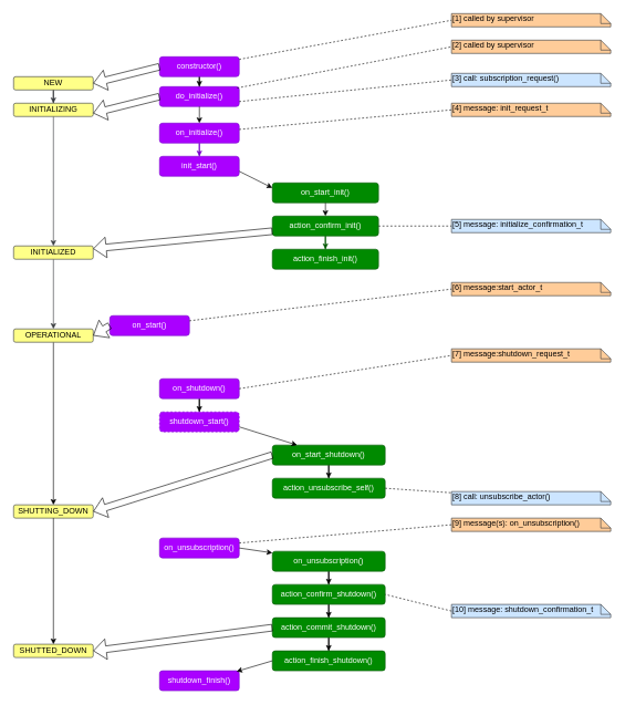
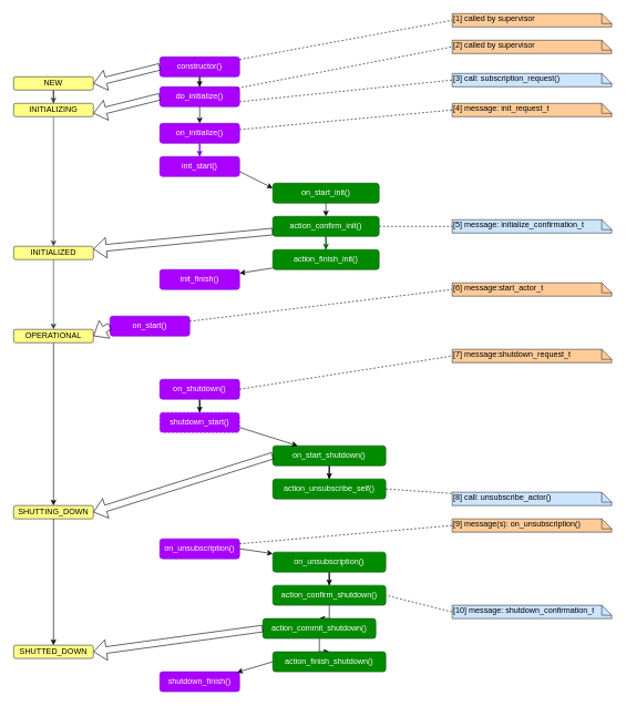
  <mxCell id="0" />
  <mxCell id="1" parent="0" />
  <mxCell id="2" value="" style="edgeStyle=orthogonalEdgeStyle;rounded=0;orthogonalLoop=1;jettySize=auto;html=1;fillColor=#ffff88;strokeColor=#36393d;" parent="1" source="3" target="5" edge="1"><mxGeometry relative="1" as="geometry" /></mxCell>
  <mxCell id="3" value="NEW" style="rounded=1;whiteSpace=wrap;html=1;fillColor=#ffff88;strokeColor=#36393d;" parent="1" vertex="1"><mxGeometry x="20" y="115" width="120" height="20" as="geometry" /></mxCell>
  <mxCell id="4" value="" style="edgeStyle=orthogonalEdgeStyle;rounded=0;orthogonalLoop=1;jettySize=auto;html=1;fillColor=#ffff88;strokeColor=#36393d;" parent="1" source="5" target="7" edge="1"><mxGeometry relative="1" as="geometry" /></mxCell>
  <mxCell id="5" value="&lt;div&gt;INITIALIZING&lt;/div&gt;" style="rounded=1;whiteSpace=wrap;html=1;fillColor=#ffff88;strokeColor=#36393d;" parent="1" vertex="1"><mxGeometry x="20" y="155" width="120" height="20" as="geometry" /></mxCell>
  <mxCell id="6" value="" style="edgeStyle=orthogonalEdgeStyle;rounded=0;orthogonalLoop=1;jettySize=auto;html=1;fillColor=#ffff88;strokeColor=#36393d;" parent="1" source="7" target="9" edge="1"><mxGeometry relative="1" as="geometry" /></mxCell>
  <mxCell id="7" value="INITIALIZED" style="rounded=1;whiteSpace=wrap;html=1;fillColor=#ffff88;strokeColor=#36393d;" parent="1" vertex="1"><mxGeometry x="20" y="370" width="120" height="20" as="geometry" /></mxCell>
  <mxCell id="8" value="" style="edgeStyle=orthogonalEdgeStyle;rounded=0;orthogonalLoop=1;jettySize=auto;html=1;entryX=0.5;entryY=0;entryDx=0;entryDy=0;" parent="1" source="9" target="10" edge="1"><mxGeometry relative="1" as="geometry"><mxPoint x="80" y="595" as="targetPoint" /></mxGeometry></mxCell>
  <mxCell id="9" value="OPERATIONAL" style="rounded=1;whiteSpace=wrap;html=1;fillColor=#ffff88;strokeColor=#36393d;" parent="1" vertex="1"><mxGeometry x="20" y="495" width="120" height="20" as="geometry" /></mxCell>
  <mxCell id="10" value="SHUTTING_DOWN" style="rounded=1;whiteSpace=wrap;html=1;fillColor=#ffff88;strokeColor=#36393d;" parent="1" vertex="1"><mxGeometry x="20" y="760" width="120" height="20" as="geometry" /></mxCell>
  <mxCell id="11" value="&lt;div&gt;SHUTTED_DOWN&lt;/div&gt;" style="rounded=1;whiteSpace=wrap;html=1;fillColor=#ffff88;strokeColor=#36393d;" parent="1" vertex="1"><mxGeometry x="20" y="970" width="120" height="20" as="geometry" /></mxCell>
  <mxCell id="12" value="[1] called by supervisor" style="shape=note;whiteSpace=wrap;html=1;size=15;verticalAlign=top;align=left;spacingTop=-6;fillColor=#ffcc99;strokeColor=#36393d;" parent="1" vertex="1"><mxGeometry x="680" y="20" width="240" height="20" as="geometry" /></mxCell>
  <mxCell id="13" value="&lt;div&gt;[2] called by supervisor&lt;br&gt;&lt;/div&gt;" style="shape=note;whiteSpace=wrap;html=1;size=15;verticalAlign=top;align=left;spacingTop=-6;fillColor=#ffcc99;strokeColor=#36393d;" parent="1" vertex="1"><mxGeometry x="680" y="60" width="240" height="20" as="geometry" /></mxCell>
  <mxCell id="14" value="[3] call: subscription_request()" style="shape=note;whiteSpace=wrap;html=1;size=15;verticalAlign=top;align=left;spacingTop=-6;fillColor=#cce5ff;strokeColor=#36393d;" parent="1" vertex="1"><mxGeometry x="680" y="110" width="240" height="20" as="geometry" /></mxCell>
  <mxCell id="15" value="[4] message: init_request_t" style="shape=note;whiteSpace=wrap;html=1;size=15;verticalAlign=top;align=left;spacingTop=-6;fillColor=#ffcc99;strokeColor=#36393d;" parent="1" vertex="1"><mxGeometry x="680" y="155" width="240" height="20" as="geometry" /></mxCell>
  <mxCell id="16" value="[5] message: initialize_confirmation_t" style="shape=note;whiteSpace=wrap;html=1;size=15;verticalAlign=top;align=left;spacingTop=-6;fillColor=#cce5ff;strokeColor=#36393d;" parent="1" vertex="1"><mxGeometry x="680" y="330" width="240" height="20" as="geometry" /></mxCell>
  <mxCell id="17" value="[6] message:start_actor_t" style="shape=note;whiteSpace=wrap;html=1;size=15;verticalAlign=top;align=left;spacingTop=-6;fillColor=#ffcc99;strokeColor=#36393d;" parent="1" vertex="1"><mxGeometry x="680" y="425" width="240" height="20" as="geometry" /></mxCell>
  <mxCell id="18" value="[7] message:shutdown_request_t" style="shape=note;whiteSpace=wrap;html=1;size=15;verticalAlign=top;align=left;spacingTop=-6;fillColor=#ffcc99;strokeColor=#36393d;" parent="1" vertex="1"><mxGeometry x="680" y="525" width="240" height="20" as="geometry" /></mxCell>
  <mxCell id="19" value="[8] call: unsubscribe_actor()" style="shape=note;whiteSpace=wrap;html=1;size=15;verticalAlign=top;align=left;spacingTop=-6;fillColor=#cce5ff;strokeColor=#36393d;" parent="1" vertex="1"><mxGeometry x="680" y="740" width="240" height="20" as="geometry" /></mxCell>
  <mxCell id="20" value="[9] message(s): on_unsubscription()" style="shape=note;whiteSpace=wrap;html=1;size=15;verticalAlign=top;align=left;spacingTop=-6;fillColor=#ffcc99;strokeColor=#36393d;" parent="1" vertex="1"><mxGeometry x="680" y="780" width="240" height="20" as="geometry" /></mxCell>
  <mxCell id="21" value="[10] message: shutdown_confirmation_t" style="shape=note;whiteSpace=wrap;html=1;size=15;verticalAlign=top;align=left;spacingTop=-6;fillColor=#cce5ff;strokeColor=#36393d;" parent="1" vertex="1"><mxGeometry x="680" y="910" width="240" height="20" as="geometry" /></mxCell>
  <mxCell id="22" value="" style="edgeStyle=orthogonalEdgeStyle;rounded=0;orthogonalLoop=1;jettySize=auto;html=1;fillColor=#aa00ff;strokeColor=#7700CC;" parent="1" source="23" target="27" edge="1"><mxGeometry relative="1" as="geometry" /></mxCell>
  <mxCell id="23" value="on_initialize()" style="rounded=1;whiteSpace=wrap;html=1;fillColor=#aa00ff;strokeColor=#7700CC;fontColor=#ffffff;" parent="1" vertex="1"><mxGeometry x="240" y="185" width="120" height="30" as="geometry" /></mxCell>
  <mxCell id="24" value="" style="edgeStyle=orthogonalEdgeStyle;rounded=0;orthogonalLoop=1;jettySize=auto;html=1;" parent="1" source="25" target="26" edge="1"><mxGeometry relative="1" as="geometry" /></mxCell>
  <mxCell id="25" value="&lt;div&gt;constructor()&lt;/div&gt;" style="rounded=1;whiteSpace=wrap;html=1;fillColor=#aa00ff;strokeColor=#7700CC;fontColor=#ffffff;" parent="1" vertex="1"><mxGeometry x="240" y="85" width="120" height="30" as="geometry" /></mxCell>
  <mxCell id="26" value="&lt;div&gt;do_initialize()&lt;/div&gt;" style="rounded=1;whiteSpace=wrap;html=1;fillColor=#aa00ff;strokeColor=#7700CC;fontColor=#ffffff;" parent="1" vertex="1"><mxGeometry x="240" y="130" width="120" height="30" as="geometry" /></mxCell>
  <mxCell id="27" value="&lt;div&gt;init_start()&lt;/div&gt;" style="rounded=1;whiteSpace=wrap;html=1;fillColor=#aa00ff;strokeColor=#7700CC;fontColor=#ffffff;" parent="1" vertex="1"><mxGeometry x="240" y="235" width="120" height="30" as="geometry" /></mxCell>
+ <mxCell id="28" value="init_finish()" style="rounded=1;whiteSpace=wrap;html=1;fillColor=#aa00ff;strokeColor=#7700CC;fontColor=#ffffff;" parent="1" vertex="1"><mxGeometry x="240" y="405" width="120" height="30" as="geometry" /></mxCell>
  <mxCell id="29" value="&lt;div&gt;on_start()&lt;/div&gt;" style="rounded=1;whiteSpace=wrap;html=1;fillColor=#aa00ff;strokeColor=#7700CC;fontColor=#ffffff;" parent="1" vertex="1"><mxGeometry x="165" y="475" width="120" height="30" as="geometry" /></mxCell>
  <mxCell id="30" value="" style="edgeStyle=orthogonalEdgeStyle;rounded=0;orthogonalLoop=1;jettySize=auto;html=1;" parent="1" source="31" target="32" edge="1"><mxGeometry relative="1" as="geometry" /></mxCell>
  <mxCell id="31" value="&lt;div&gt;on_shutdown()&lt;/div&gt;" style="rounded=1;whiteSpace=wrap;html=1;fillColor=#aa00ff;strokeColor=#7700CC;fontColor=#ffffff;" parent="1" vertex="1"><mxGeometry x="240" y="570" width="120" height="30" as="geometry" /></mxCell>
  <mxCell id="32" value="shutdown_start()" style="rounded=1;whiteSpace=wrap;html=1;fillColor=#aa00ff;strokeColor=#7700CC;fontColor=#ffffff;dashed=1;" parent="1" vertex="1"><mxGeometry x="240" y="620" width="120" height="30" as="geometry" /></mxCell>
  <mxCell id="33" value="shutdown_finish()" style="rounded=1;whiteSpace=wrap;html=1;fillColor=#aa00ff;strokeColor=#7700CC;fontColor=#ffffff;" parent="1" vertex="1"><mxGeometry x="240" y="1010" width="120" height="30" as="geometry" /></mxCell>
  <mxCell id="34" value="" style="edgeStyle=orthogonalEdgeStyle;rounded=0;orthogonalLoop=1;jettySize=auto;html=1;fillColor=#008a00;strokeColor=#005700;exitX=0.5;exitY=1;exitDx=0;exitDy=0;" parent="1" source="36" target="37" edge="1"><mxGeometry relative="1" as="geometry"><mxPoint x="460" y="355" as="sourcePoint" /><mxPoint x="460" y="375" as="targetPoint" /><Array as="points" /></mxGeometry></mxCell>
  <mxCell id="35" value="on_start_init()" style="rounded=1;whiteSpace=wrap;html=1;fillColor=#008a00;strokeColor=#005700;fontColor=#ffffff;" parent="1" vertex="1"><mxGeometry x="410" y="275" width="160" height="30" as="geometry" /></mxCell>
  <mxCell id="36" value="action_confirm_init()" style="rounded=1;whiteSpace=wrap;html=1;fillColor=#008a00;strokeColor=#005700;fontColor=#ffffff;" parent="1" vertex="1"><mxGeometry x="410" y="325" width="160" height="30" as="geometry" /></mxCell>
  <mxCell id="37" value="action_finish_init()" style="rounded=1;whiteSpace=wrap;html=1;fillColor=#008a00;strokeColor=#005700;fontColor=#ffffff;" parent="1" vertex="1"><mxGeometry x="410" y="375" width="160" height="30" as="geometry" /></mxCell>
  <mxCell id="38" value="" style="edgeStyle=orthogonalEdgeStyle;rounded=0;orthogonalLoop=1;jettySize=auto;html=1;" parent="1" source="39" target="40" edge="1"><mxGeometry relative="1" as="geometry" /></mxCell>
  <mxCell id="39" value="&lt;div&gt;on_start_shutdown()&lt;/div&gt;" style="rounded=1;whiteSpace=wrap;html=1;fillColor=#008a00;strokeColor=#005700;fontColor=#ffffff;" parent="1" vertex="1"><mxGeometry x="410" y="670" width="170" height="30" as="geometry" /></mxCell>
  <mxCell id="40" value="&lt;div&gt;action_unsubscribe_self()&lt;/div&gt;" style="rounded=1;whiteSpace=wrap;html=1;fillColor=#008a00;strokeColor=#005700;fontColor=#ffffff;" parent="1" vertex="1"><mxGeometry x="410" y="720" width="170" height="30" as="geometry" /></mxCell>
  <mxCell id="41" value="" style="edgeStyle=orthogonalEdgeStyle;rounded=0;orthogonalLoop=1;jettySize=auto;html=1;" parent="1" source="42" target="44" edge="1"><mxGeometry relative="1" as="geometry" /></mxCell>
  <mxCell id="42" value="on_unsubscription()" style="rounded=1;whiteSpace=wrap;html=1;fillColor=#008a00;strokeColor=#005700;fontColor=#ffffff;" parent="1" vertex="1"><mxGeometry x="410" y="830" width="170" height="30" as="geometry" /></mxCell>
  <mxCell id="43" value="" style="edgeStyle=orthogonalEdgeStyle;rounded=0;orthogonalLoop=1;jettySize=auto;html=1;" parent="1" source="44" target="46" edge="1"><mxGeometry relative="1" as="geometry" /></mxCell>
  <mxCell id="44" value="action_confirm_shutdown()" style="rounded=1;whiteSpace=wrap;html=1;fillColor=#008a00;strokeColor=#005700;fontColor=#ffffff;" parent="1" vertex="1"><mxGeometry x="410" y="880" width="170" height="30" as="geometry" /></mxCell>
  <mxCell id="45" value="" style="edgeStyle=orthogonalEdgeStyle;rounded=0;orthogonalLoop=1;jettySize=auto;html=1;" parent="1" source="46" target="47" edge="1"><mxGeometry relative="1" as="geometry" /></mxCell>
- <mxCell id="46" value="action_commit_shutdown()" style="rounded=1;whiteSpace=wrap;html=1;fillColor=#008a00;strokeColor=#005700;fontColor=#ffffff;" parent="1" vertex="1"><mxGeometry x="410" y="930" width="170" height="30" as="geometry" /></mxCell>
+ <mxCell id="46" value="action_commit_shutdown()" style="rounded=1;whiteSpace=wrap;html=1;fillColor=#008a00;strokeColor=#005700;fontColor=#ffffff;" parent="1" vertex="1"><mxGeometry x="395" y="930" width="170" height="30" as="geometry" /></mxCell>
  <mxCell id="47" value="action_finish_shutdown()" style="rounded=1;whiteSpace=wrap;html=1;fillColor=#008a00;strokeColor=#005700;fontColor=#ffffff;" parent="1" vertex="1"><mxGeometry x="410" y="980" width="170" height="30" as="geometry" /></mxCell>
  <mxCell id="48" value="" style="endArrow=classic;html=1;exitX=1;exitY=0.75;exitDx=0;exitDy=0;entryX=0;entryY=0.25;entryDx=0;entryDy=0;" parent="1" source="27" target="35" edge="1"><mxGeometry width="50" height="50" relative="1" as="geometry"><mxPoint x="-230" y="610" as="sourcePoint" /><mxPoint x="467.143" y="295" as="targetPoint" /></mxGeometry></mxCell>
  <mxCell id="49" value="" style="endArrow=classic;html=1;exitX=0.5;exitY=1;exitDx=0;exitDy=0;entryX=0.5;entryY=0;entryDx=0;entryDy=0;" parent="1" source="26" target="23" edge="1"><mxGeometry width="50" height="50" relative="1" as="geometry"><mxPoint x="-230" y="625" as="sourcePoint" /><mxPoint x="-180" y="575" as="targetPoint" /></mxGeometry></mxCell>
  <mxCell id="50" value="" style="endArrow=none;dashed=1;html=1;entryX=0;entryY=0.5;entryDx=0;entryDy=0;entryPerimeter=0;exitX=0.975;exitY=0.067;exitDx=0;exitDy=0;exitPerimeter=0;" parent="1" source="26" target="13" edge="1"><mxGeometry width="50" height="50" relative="1" as="geometry"><mxPoint x="495" y="110" as="sourcePoint" /><mxPoint x="545" y="60" as="targetPoint" /></mxGeometry></mxCell>
  <mxCell id="51" value="" style="shape=flexArrow;endArrow=classic;html=1;exitX=0;exitY=0.5;exitDx=0;exitDy=0;entryX=1;entryY=0.5;entryDx=0;entryDy=0;" parent="1" source="25" target="3" edge="1"><mxGeometry width="50" height="50" relative="1" as="geometry"><mxPoint x="-220" y="675" as="sourcePoint" /><mxPoint x="-170" y="625" as="targetPoint" /></mxGeometry></mxCell>
  <mxCell id="52" value="" style="shape=flexArrow;endArrow=classic;html=1;exitX=0;exitY=0.5;exitDx=0;exitDy=0;entryX=1;entryY=0.75;entryDx=0;entryDy=0;" parent="1" source="26" target="5" edge="1"><mxGeometry width="50" height="50" relative="1" as="geometry"><mxPoint x="-220" y="675" as="sourcePoint" /><mxPoint x="-170" y="625" as="targetPoint" /></mxGeometry></mxCell>
  <mxCell id="53" value="" style="endArrow=none;dashed=1;html=1;entryX=0;entryY=0.5;entryDx=0;entryDy=0;entryPerimeter=0;" parent="1" source="25" target="12" edge="1"><mxGeometry width="50" height="50" relative="1" as="geometry"><mxPoint x="460" y="40" as="sourcePoint" /><mxPoint x="510" y="-10" as="targetPoint" /></mxGeometry></mxCell>
  <mxCell id="54" value="" style="endArrow=none;dashed=1;html=1;entryX=0;entryY=0.5;entryDx=0;entryDy=0;entryPerimeter=0;exitX=1;exitY=0.75;exitDx=0;exitDy=0;" parent="1" source="26" target="14" edge="1"><mxGeometry width="50" height="50" relative="1" as="geometry"><mxPoint x="80" y="770" as="sourcePoint" /><mxPoint x="130" y="720" as="targetPoint" /></mxGeometry></mxCell>
  <mxCell id="55" value="" style="endArrow=none;dashed=1;html=1;entryX=0;entryY=0.5;entryDx=0;entryDy=0;entryPerimeter=0;" parent="1" source="23" target="15" edge="1"><mxGeometry width="50" height="50" relative="1" as="geometry"><mxPoint x="20" y="785" as="sourcePoint" /><mxPoint x="510" y="120" as="targetPoint" /></mxGeometry></mxCell>
  <mxCell id="56" value="" style="shape=flexArrow;endArrow=classic;html=1;" parent="1" source="36" target="7" edge="1"><mxGeometry width="50" height="50" relative="1" as="geometry"><mxPoint x="250" y="155" as="sourcePoint" /><mxPoint x="150" y="180" as="targetPoint" /></mxGeometry></mxCell>
+ <mxCell id="57" value="" style="endArrow=classic;html=1;" parent="1" source="37" target="28" edge="1"><mxGeometry width="50" height="50" relative="1" as="geometry"><mxPoint x="20" y="785" as="sourcePoint" /><mxPoint x="70" y="735" as="targetPoint" /></mxGeometry></mxCell>
  <mxCell id="58" value="" style="endArrow=classic;html=1;" parent="1" source="35" target="36" edge="1"><mxGeometry width="50" height="50" relative="1" as="geometry"><mxPoint x="20" y="785" as="sourcePoint" /><mxPoint x="70" y="735" as="targetPoint" /></mxGeometry></mxCell>
  <mxCell id="59" value="" style="endArrow=none;dashed=1;html=1;" parent="1" source="36" target="16" edge="1"><mxGeometry width="50" height="50" relative="1" as="geometry"><mxPoint x="20" y="770" as="sourcePoint" /><mxPoint x="70" y="720" as="targetPoint" /></mxGeometry></mxCell>
  <mxCell id="60" value="" style="shape=flexArrow;endArrow=classic;html=1;entryX=1;entryY=0.5;entryDx=0;entryDy=0;exitX=0;exitY=0.5;exitDx=0;exitDy=0;" parent="1" source="29" target="9" edge="1"><mxGeometry width="50" height="50" relative="1" as="geometry"><mxPoint x="20" y="770" as="sourcePoint" /><mxPoint x="70" y="720" as="targetPoint" /></mxGeometry></mxCell>
  <mxCell id="61" value="" style="endArrow=none;dashed=1;html=1;entryX=0;entryY=0.5;entryDx=0;entryDy=0;entryPerimeter=0;" parent="1" source="29" target="17" edge="1"><mxGeometry width="50" height="50" relative="1" as="geometry"><mxPoint x="20" y="770" as="sourcePoint" /><mxPoint x="70" y="720" as="targetPoint" /></mxGeometry></mxCell>
  <mxCell id="62" value="" style="shape=flexArrow;endArrow=classic;html=1;exitX=0;exitY=0.5;exitDx=0;exitDy=0;entryX=1;entryY=0.5;entryDx=0;entryDy=0;" parent="1" source="39" target="10" edge="1"><mxGeometry width="50" height="50" relative="1" as="geometry"><mxPoint x="10" y="840" as="sourcePoint" /><mxPoint x="60" y="790" as="targetPoint" /></mxGeometry></mxCell>
  <mxCell id="63" value="" style="endArrow=classic;html=1;exitX=0.5;exitY=1;exitDx=0;exitDy=0;entryX=0.5;entryY=0;entryDx=0;entryDy=0;" parent="1" source="10" target="11" edge="1"><mxGeometry width="50" height="50" relative="1" as="geometry"><mxPoint x="20" y="920" as="sourcePoint" /><mxPoint x="70" y="870" as="targetPoint" /></mxGeometry></mxCell>
  <mxCell id="64" value="" style="endArrow=none;dashed=1;html=1;entryX=0;entryY=0.5;entryDx=0;entryDy=0;entryPerimeter=0;exitX=1;exitY=0.5;exitDx=0;exitDy=0;" parent="1" source="31" target="18" edge="1"><mxGeometry width="50" height="50" relative="1" as="geometry"><mxPoint x="20" y="850" as="sourcePoint" /><mxPoint x="70" y="800" as="targetPoint" /></mxGeometry></mxCell>
  <mxCell id="65" value="" style="endArrow=classic;html=1;exitX=1;exitY=0.75;exitDx=0;exitDy=0;" parent="1" source="32" target="39" edge="1"><mxGeometry width="50" height="50" relative="1" as="geometry"><mxPoint x="20" y="850" as="sourcePoint" /><mxPoint x="70" y="800" as="targetPoint" /></mxGeometry></mxCell>
  <mxCell id="66" style="edgeStyle=orthogonalEdgeStyle;rounded=0;orthogonalLoop=1;jettySize=auto;html=1;exitX=0.5;exitY=1;exitDx=0;exitDy=0;exitPerimeter=0;" parent="1" source="16" target="16" edge="1"><mxGeometry relative="1" as="geometry" /></mxCell>
  <mxCell id="67" value="on_unsubscription()" style="rounded=1;whiteSpace=wrap;html=1;fillColor=#aa00ff;strokeColor=#7700CC;fontColor=#ffffff;" parent="1" vertex="1"><mxGeometry x="240" y="810" width="120" height="30" as="geometry" /></mxCell>
  <mxCell id="68" value="" style="endArrow=none;dashed=1;html=1;exitX=1;exitY=0.5;exitDx=0;exitDy=0;" parent="1" source="40" target="19" edge="1"><mxGeometry width="50" height="50" relative="1" as="geometry"><mxPoint x="20" y="1030" as="sourcePoint" /><mxPoint x="70" y="980" as="targetPoint" /></mxGeometry></mxCell>
  <mxCell id="69" value="" style="endArrow=none;dashed=1;html=1;entryX=0;entryY=0.5;entryDx=0;entryDy=0;entryPerimeter=0;exitX=1;exitY=0.25;exitDx=0;exitDy=0;" parent="1" source="67" target="20" edge="1"><mxGeometry width="50" height="50" relative="1" as="geometry"><mxPoint x="20" y="1030" as="sourcePoint" /><mxPoint x="70" y="980" as="targetPoint" /></mxGeometry></mxCell>
  <mxCell id="70" value="" style="endArrow=classic;html=1;exitX=1;exitY=0.5;exitDx=0;exitDy=0;" parent="1" source="67" target="42" edge="1"><mxGeometry width="50" height="50" relative="1" as="geometry"><mxPoint x="20" y="1030" as="sourcePoint" /><mxPoint x="70" y="980" as="targetPoint" /></mxGeometry></mxCell>
  <mxCell id="71" value="" style="endArrow=none;dashed=1;html=1;entryX=1;entryY=0.5;entryDx=0;entryDy=0;exitX=0;exitY=0.5;exitDx=0;exitDy=0;exitPerimeter=0;" parent="1" source="21" target="44" edge="1"><mxGeometry width="50" height="50" relative="1" as="geometry"><mxPoint x="20" y="1000" as="sourcePoint" /><mxPoint x="70" y="950" as="targetPoint" /></mxGeometry></mxCell>
  <mxCell id="72" value="" style="shape=flexArrow;endArrow=classic;html=1;exitX=0;exitY=0.5;exitDx=0;exitDy=0;entryX=1;entryY=0.5;entryDx=0;entryDy=0;" parent="1" source="46" target="11" edge="1"><mxGeometry width="50" height="50" relative="1" as="geometry"><mxPoint x="20" y="1060" as="sourcePoint" /><mxPoint x="70" y="1010" as="targetPoint" /></mxGeometry></mxCell>
  <mxCell id="73" value="" style="endArrow=classic;html=1;exitX=0;exitY=0.5;exitDx=0;exitDy=0;entryX=0.967;entryY=0.033;entryDx=0;entryDy=0;entryPerimeter=0;" parent="1" source="47" target="33" edge="1"><mxGeometry width="50" height="50" relative="1" as="geometry"><mxPoint x="20" y="1110" as="sourcePoint" /><mxPoint x="70" y="1060" as="targetPoint" /></mxGeometry></mxCell>
